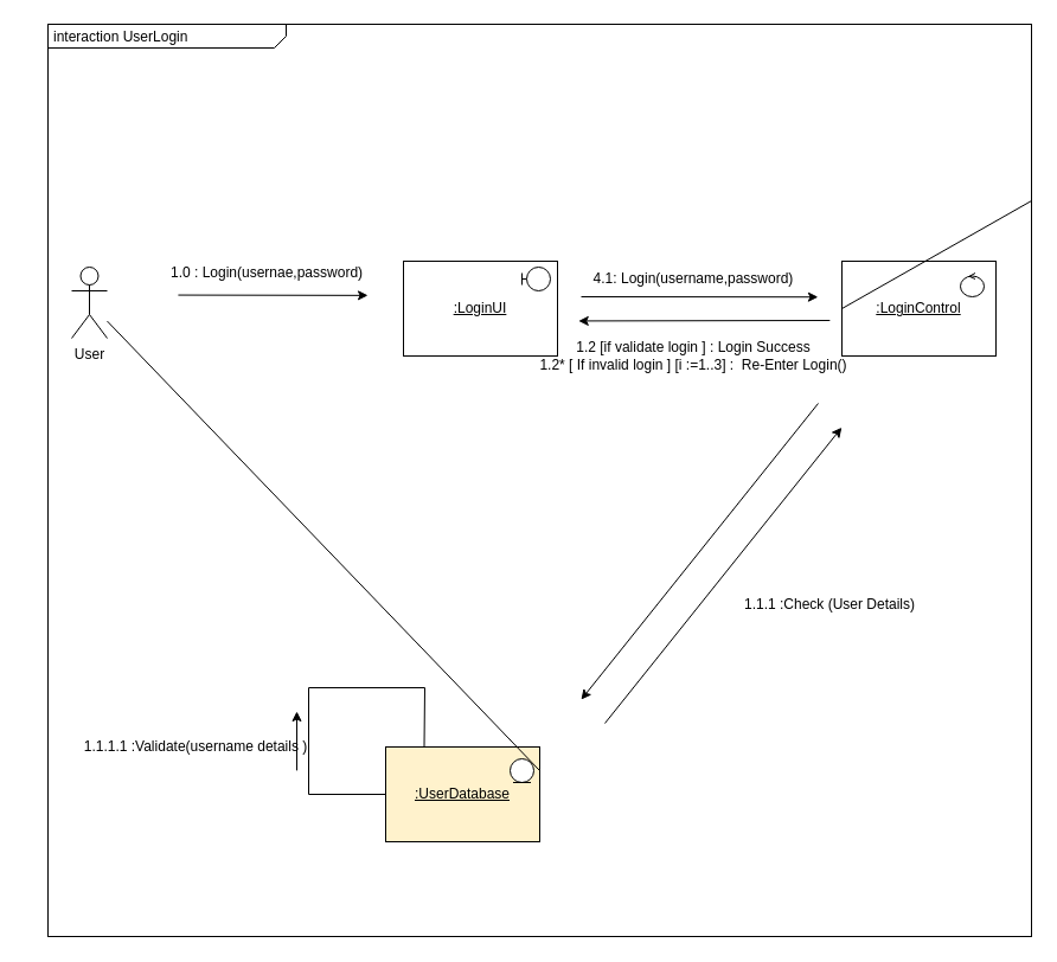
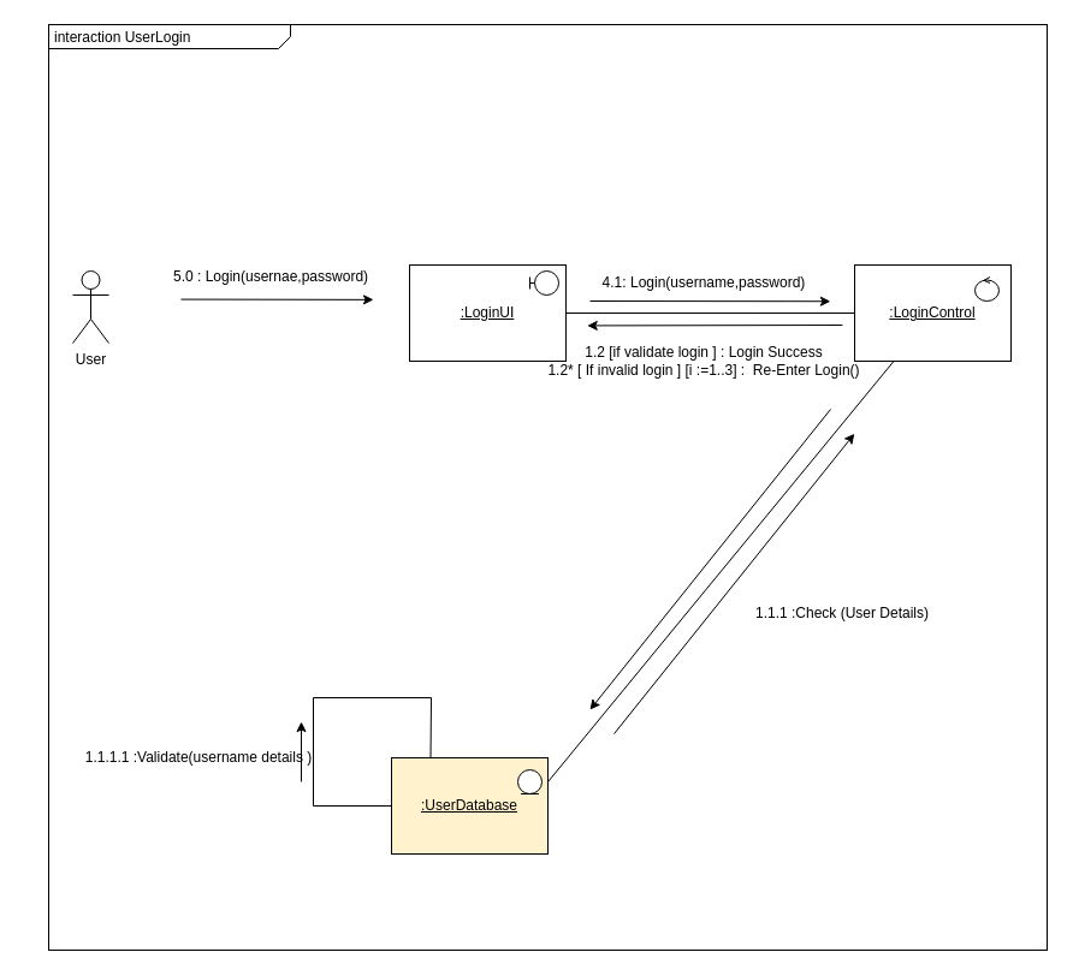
  <mxCell id="0" />
  <mxCell id="1" parent="0" />
  <mxCell id="2" value="&lt;p style=&quot;margin:0px;margin-top:4px;margin-left:5px;text-align:left;&quot;&gt;interaction UserLogin&lt;/p&gt;" style="html=1;shape=mxgraph.sysml.package;overflow=fill;labelX=201;align=left;spacingLeft=5;verticalAlign=top;spacingTop=-3;" parent="1" vertex="1"><mxGeometry x="40" y="20" width="830" height="770" as="geometry" /></mxCell>
  <mxCell id="3" value="&lt;u&gt;:LoginUI&lt;/u&gt;" style="rounded=0;whiteSpace=wrap;html=1;" parent="1" vertex="1"><mxGeometry x="340" y="220" width="130" height="80" as="geometry" /></mxCell>
  <mxCell id="4" value="" style="shape=umlBoundary;whiteSpace=wrap;html=1;" parent="1" vertex="1"><mxGeometry x="440" y="225" width="24" height="20" as="geometry" /></mxCell>
  <mxCell id="5" value="" style="endArrow=classic;html=1;rounded=0;entryX=0.408;entryY=0.129;entryDx=0;entryDy=0;entryPerimeter=0;" parent="1" edge="1"><mxGeometry width="50" height="50" relative="1" as="geometry"><mxPoint x="149.92" y="248.57" as="sourcePoint" /><mxPoint x="310" y="248.86" as="targetPoint" /></mxGeometry></mxCell>
- <mxCell id="6" value="1.0 : Login(usernae,password)" style="text;html=1;align=center;verticalAlign=middle;whiteSpace=wrap;rounded=0;" parent="1" vertex="1"><mxGeometry x="80" y="215" width="290" height="30" as="geometry" /></mxCell>
+ <mxCell id="6" value="5.0 : Login(usernae,password)" style="text;html=1;align=center;verticalAlign=middle;whiteSpace=wrap;rounded=0;" parent="1" vertex="1"><mxGeometry x="80" y="215" width="290" height="30" as="geometry" /></mxCell>
  <mxCell id="7" value="&lt;u&gt;:LoginControl&lt;/u&gt;" style="rounded=0;whiteSpace=wrap;html=1;" parent="1" vertex="1"><mxGeometry x="710" y="220" width="130" height="80" as="geometry" /></mxCell>
- <mxCell id="8" value="" style="endArrow=none;html=1;rounded=0;exitX=0;exitY=0.5;exitDx=0;exitDy=0;" parent="1" source="7" target="2" edge="1"><mxGeometry width="50" height="50" relative="1" as="geometry"><mxPoint x="660" y="260" as="sourcePoint" /><mxPoint x="470" y="259.41" as="targetPoint" /></mxGeometry></mxCell>
+ <mxCell id="8" value="" style="endArrow=none;html=1;rounded=0;entryX=1;entryY=0.5;entryDx=0;entryDy=0;exitX=0;exitY=0.5;exitDx=0;exitDy=0;" parent="1" source="7" target="3" edge="1"><mxGeometry width="50" height="50" relative="1" as="geometry"><mxPoint x="660" y="260" as="sourcePoint" /><mxPoint x="470" y="259.41" as="targetPoint" /></mxGeometry></mxCell>
  <mxCell id="9" value="4.1: Login(username,password)" style="text;html=1;align=center;verticalAlign=middle;whiteSpace=wrap;rounded=0;" parent="1" vertex="1"><mxGeometry x="440" y="225" width="290" height="20" as="geometry" /></mxCell>
  <mxCell id="10" value="" style="endArrow=classic;html=1;rounded=0;entryX=0.783;entryY=0.299;entryDx=0;entryDy=0;entryPerimeter=0;" parent="1" target="2" edge="1"><mxGeometry width="50" height="50" relative="1" as="geometry"><mxPoint x="490" y="250" as="sourcePoint" /><mxPoint x="540" y="200" as="targetPoint" /></mxGeometry></mxCell>
  <mxCell id="11" value="" style="endArrow=classic;html=1;rounded=0;exitX=0.795;exitY=0.257;exitDx=0;exitDy=0;exitPerimeter=0;" parent="1" edge="1"><mxGeometry width="50" height="50" relative="1" as="geometry"><mxPoint x="699.85" y="270" as="sourcePoint" /><mxPoint x="487.755" y="270.43" as="targetPoint" /></mxGeometry></mxCell>
  <mxCell id="12" value="1.2 [if validate login ] : Login Success&lt;div&gt;1.2* [ If invalid login ] [i :=1..3] :&amp;nbsp; Re-Enter Login()&lt;/div&gt;" style="text;html=1;align=center;verticalAlign=middle;whiteSpace=wrap;rounded=0;" parent="1" vertex="1"><mxGeometry x="440" y="290" width="290" height="20" as="geometry" /></mxCell>
  <mxCell id="13" value="&lt;u&gt;:UserDatabase&lt;/u&gt;" style="rounded=0;whiteSpace=wrap;html=1;fillColor=#fff2cc;" parent="1" vertex="1"><mxGeometry x="325" y="630" width="130" height="80" as="geometry" /></mxCell>
- <mxCell id="14" value="" style="endArrow=none;html=1;rounded=0;exitX=1;exitY=0.25;exitDx=0;exitDy=0;" parent="1" source="13" target="23" edge="1"><mxGeometry width="50" height="50" relative="1" as="geometry"><mxPoint x="460" y="440" as="sourcePoint" /><mxPoint x="510" y="390" as="targetPoint" /></mxGeometry></mxCell>
+ <mxCell id="14" value="" style="endArrow=none;html=1;rounded=0;entryX=0.25;entryY=1;entryDx=0;entryDy=0;exitX=1;exitY=0.25;exitDx=0;exitDy=0;" parent="1" source="13" target="7" edge="1"><mxGeometry width="50" height="50" relative="1" as="geometry"><mxPoint x="460" y="440" as="sourcePoint" /><mxPoint x="510" y="390" as="targetPoint" /></mxGeometry></mxCell>
  <mxCell id="15" value="1.1.1 :Check (User Details)" style="text;html=1;align=center;verticalAlign=middle;whiteSpace=wrap;rounded=0;" parent="1" vertex="1"><mxGeometry x="555" y="500" width="290" height="20" as="geometry" /></mxCell>
  <mxCell id="16" value="" style="endArrow=classic;html=1;rounded=0;entryX=0.807;entryY=0.442;entryDx=0;entryDy=0;entryPerimeter=0;" parent="1" target="2" edge="1"><mxGeometry width="50" height="50" relative="1" as="geometry"><mxPoint x="510" y="610" as="sourcePoint" /><mxPoint x="690" y="390" as="targetPoint" /></mxGeometry></mxCell>
  <mxCell id="17" value="" style="endArrow=classic;html=1;rounded=0;" parent="1" edge="1"><mxGeometry width="50" height="50" relative="1" as="geometry"><mxPoint x="690" y="340" as="sourcePoint" /><mxPoint x="490" y="590" as="targetPoint" /></mxGeometry></mxCell>
  <mxCell id="18" value="" style="ellipse;shape=umlControl;whiteSpace=wrap;html=1;" parent="1" vertex="1"><mxGeometry x="810" y="230" width="20" height="20" as="geometry" /></mxCell>
  <mxCell id="19" value="" style="ellipse;shape=umlEntity;whiteSpace=wrap;html=1;" parent="1" vertex="1"><mxGeometry x="430" y="640" width="20" height="20" as="geometry" /></mxCell>
  <mxCell id="20" value="" style="endArrow=none;html=1;rounded=0;exitX=0;exitY=0.5;exitDx=0;exitDy=0;entryX=0.25;entryY=0;entryDx=0;entryDy=0;" parent="1" source="13" target="13" edge="1"><mxGeometry width="50" height="50" relative="1" as="geometry"><mxPoint x="260" y="630" as="sourcePoint" /><mxPoint x="340" y="580" as="targetPoint" /><Array as="points"><mxPoint x="260" y="670" /><mxPoint x="260" y="580" /><mxPoint x="358" y="580" /></Array></mxGeometry></mxCell>
  <mxCell id="21" value="" style="endArrow=classic;html=1;rounded=0;exitX=0.253;exitY=0.818;exitDx=0;exitDy=0;exitPerimeter=0;" parent="1" source="2" edge="1"><mxGeometry width="50" height="50" relative="1" as="geometry"><mxPoint x="200" y="650" as="sourcePoint" /><mxPoint x="250" y="600" as="targetPoint" /></mxGeometry></mxCell>
  <mxCell id="22" value="1.1.1.1 :Validate(username details )" style="text;html=1;align=center;verticalAlign=middle;whiteSpace=wrap;rounded=0;" parent="1" vertex="1"><mxGeometry x="20" y="620" width="290" height="20" as="geometry" /></mxCell>
  <mxCell id="23" value="User" style="shape=umlActor;html=1;verticalLabelPosition=bottom;verticalAlign=top;align=center;" parent="1" vertex="1"><mxGeometry x="60" y="225" width="30" height="60" as="geometry" /></mxCell>
